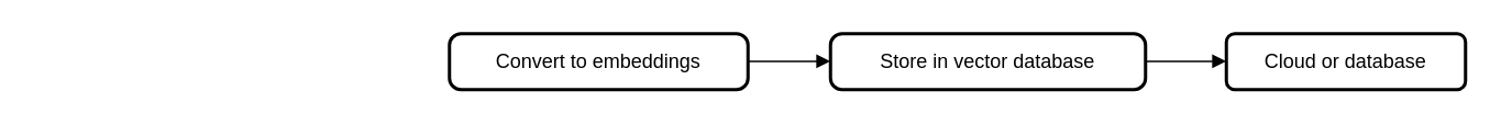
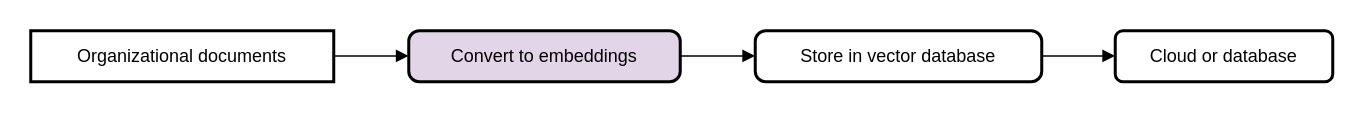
  <mxCell id="0" />
  <mxCell id="1" parent="0" />
- <mxCell id="3" value="Convert to embeddings" style="rounded=1;absoluteArcSize=1;arcSize=14;whiteSpace=wrap;strokeWidth=2;" vertex="1" parent="1"><mxGeometry x="272" width="181" height="34" as="geometry" y="20" /></mxCell>
+ <mxCell id="2" value="Organizational documents" style="whiteSpace=wrap;strokeWidth=2;" vertex="1" parent="1"><mxGeometry width="202" height="34" as="geometry" x="20" y="20" /></mxCell>
+ <mxCell id="3" value="Convert to embeddings" style="rounded=1;absoluteArcSize=1;arcSize=14;whiteSpace=wrap;strokeWidth=2;fillColor=#e1d5e7;" vertex="1" parent="1"><mxGeometry x="272" width="181" height="34" as="geometry" y="20" /></mxCell>
  <mxCell id="4" value="Store in vector database" style="rounded=1;absoluteArcSize=1;arcSize=14;whiteSpace=wrap;strokeWidth=2;" vertex="1" parent="1"><mxGeometry x="503" width="191" height="34" as="geometry" y="20" /></mxCell>
  <mxCell id="5" value="Cloud or database" style="whiteSpace=wrap;strokeWidth=2;rounded=1;" vertex="1" parent="1"><mxGeometry x="743" width="145" height="34" as="geometry" y="20" /></mxCell>
+ <mxCell id="6" value="" style="curved=1;startArrow=none;endArrow=block;exitX=0.998;exitY=0.493;entryX=-0.002;entryY=0.493;" edge="1" parent="1" source="2" target="3"><mxGeometry relative="1" as="geometry"><Array as="points" /></mxGeometry></mxCell>
  <mxCell id="7" value="" style="curved=1;startArrow=none;endArrow=block;exitX=0.997;exitY=0.493;entryX=-0.002;entryY=0.493;" edge="1" parent="1" source="3" target="4"><mxGeometry relative="1" as="geometry"><Array as="points" /></mxGeometry></mxCell>
  <mxCell id="8" value="" style="curved=1;startArrow=none;endArrow=block;exitX=0.995;exitY=0.493;entryX=0.001;entryY=0.493;" edge="1" parent="1" source="4" target="5"><mxGeometry relative="1" as="geometry"><Array as="points" /></mxGeometry></mxCell>
